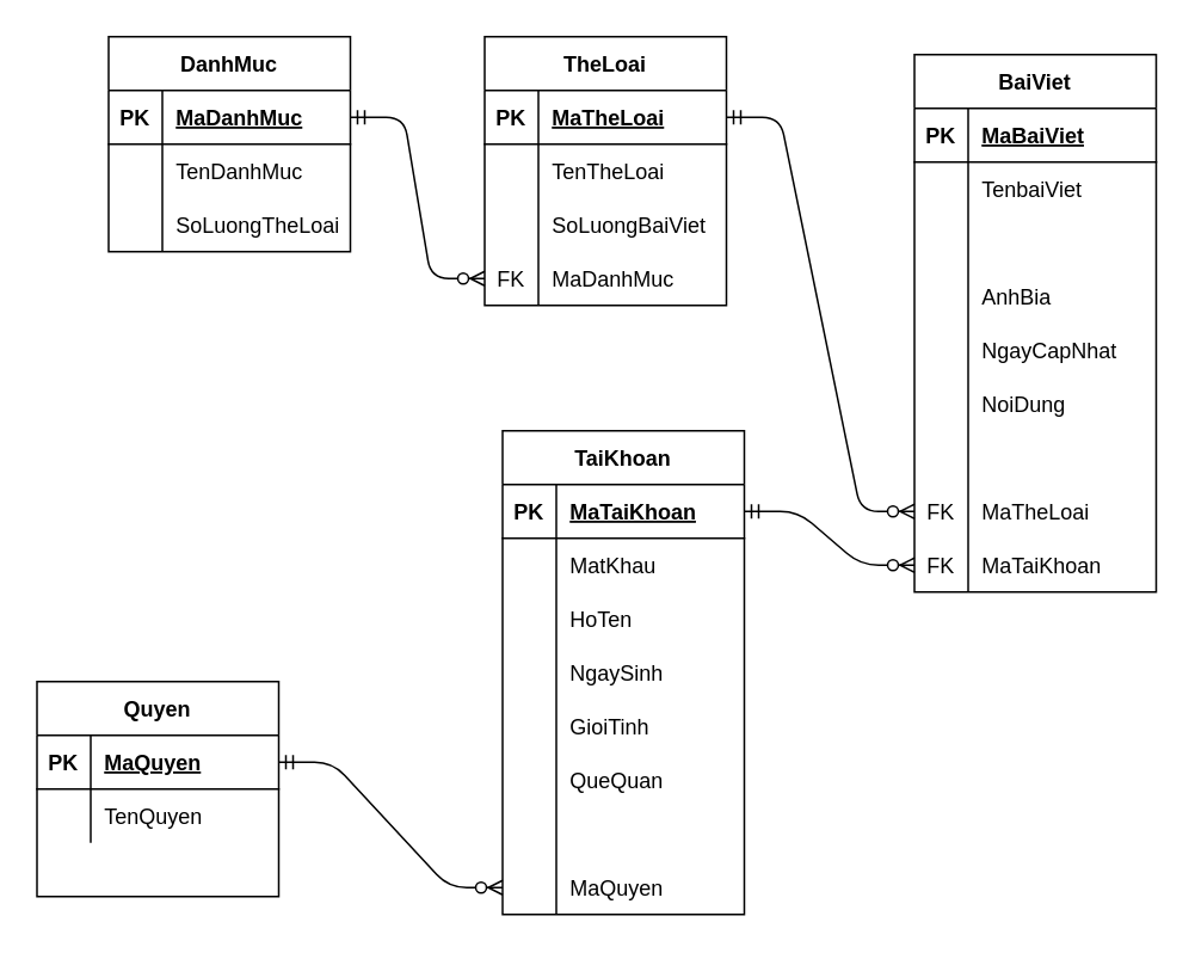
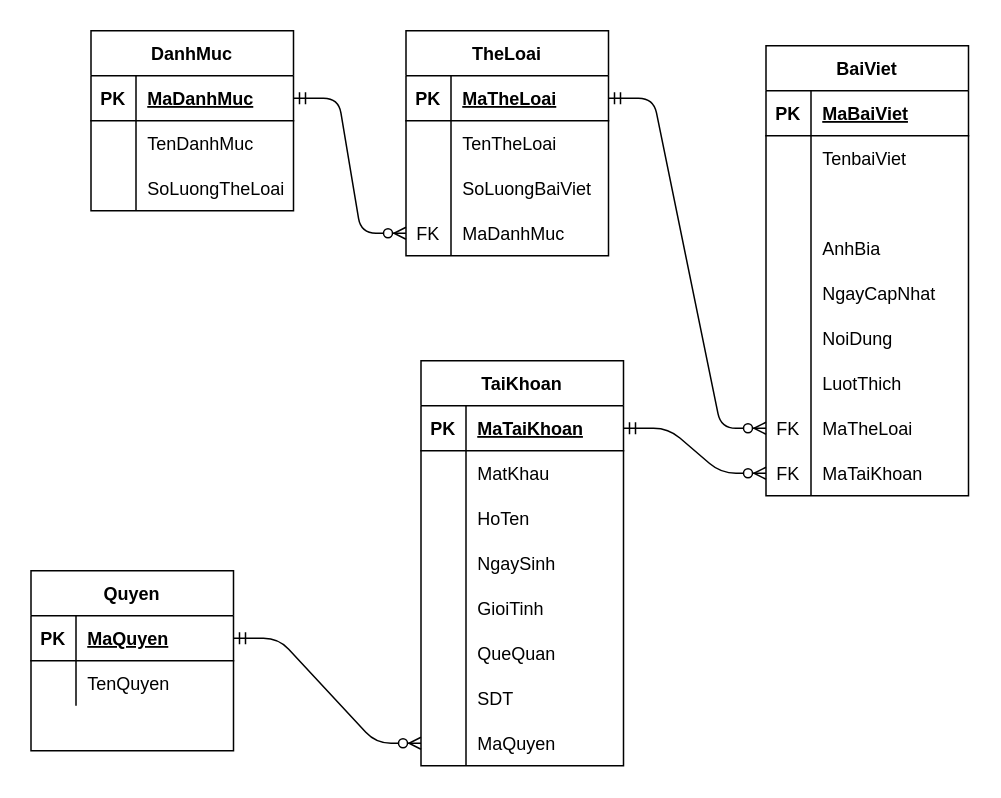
  <mxCell id="0" />
  <mxCell id="1" parent="0" />
  <mxCell id="2" value="DanhMuc" style="shape=table;startSize=30;container=1;collapsible=1;childLayout=tableLayout;fixedRows=1;rowLines=0;fontStyle=1;align=center;resizeLast=1;" parent="1" vertex="1"><mxGeometry x="60" y="20" width="135" height="120" as="geometry" /></mxCell>
  <mxCell id="3" value="" style="shape=partialRectangle;collapsible=0;dropTarget=0;pointerEvents=0;fillColor=none;top=0;left=0;bottom=1;right=0;points=[[0,0.5],[1,0.5]];portConstraint=eastwest;" parent="2" vertex="1"><mxGeometry y="30" width="135" height="30" as="geometry" /></mxCell>
  <mxCell id="4" value="PK" style="shape=partialRectangle;connectable=0;fillColor=none;top=0;left=0;bottom=0;right=0;fontStyle=1;overflow=hidden;" parent="3" vertex="1"><mxGeometry width="30" height="30" as="geometry" /></mxCell>
  <mxCell id="5" value="MaDanhMuc" style="shape=partialRectangle;connectable=0;fillColor=none;top=0;left=0;bottom=0;right=0;align=left;spacingLeft=6;fontStyle=5;overflow=hidden;" parent="3" vertex="1"><mxGeometry x="30" width="105" height="30" as="geometry" /></mxCell>
  <mxCell id="6" value="" style="shape=partialRectangle;collapsible=0;dropTarget=0;pointerEvents=0;fillColor=none;top=0;left=0;bottom=0;right=0;points=[[0,0.5],[1,0.5]];portConstraint=eastwest;" parent="2" vertex="1"><mxGeometry y="60" width="135" height="30" as="geometry" /></mxCell>
  <mxCell id="7" value="" style="shape=partialRectangle;connectable=0;fillColor=none;top=0;left=0;bottom=0;right=0;editable=1;overflow=hidden;" parent="6" vertex="1"><mxGeometry width="30" height="30" as="geometry" /></mxCell>
  <mxCell id="8" value="TenDanhMuc" style="shape=partialRectangle;connectable=0;fillColor=none;top=0;left=0;bottom=0;right=0;align=left;spacingLeft=6;overflow=hidden;" parent="6" vertex="1"><mxGeometry x="30" width="105" height="30" as="geometry" /></mxCell>
  <mxCell id="9" value="" style="shape=partialRectangle;collapsible=0;dropTarget=0;pointerEvents=0;fillColor=none;top=0;left=0;bottom=0;right=0;points=[[0,0.5],[1,0.5]];portConstraint=eastwest;" parent="2" vertex="1"><mxGeometry y="90" width="135" height="30" as="geometry" /></mxCell>
  <mxCell id="10" value="" style="shape=partialRectangle;connectable=0;fillColor=none;top=0;left=0;bottom=0;right=0;editable=1;overflow=hidden;" parent="9" vertex="1"><mxGeometry width="30" height="30" as="geometry" /></mxCell>
  <mxCell id="11" value="SoLuongTheLoai" style="shape=partialRectangle;connectable=0;fillColor=none;top=0;left=0;bottom=0;right=0;align=left;spacingLeft=6;overflow=hidden;" parent="9" vertex="1"><mxGeometry x="30" width="105" height="30" as="geometry" /></mxCell>
  <mxCell id="12" value="TheLoai" style="shape=table;startSize=30;container=1;collapsible=1;childLayout=tableLayout;fixedRows=1;rowLines=0;fontStyle=1;align=center;resizeLast=1;" parent="1" vertex="1"><mxGeometry x="270" y="20" width="135" height="150" as="geometry" /></mxCell>
  <mxCell id="13" value="" style="shape=partialRectangle;collapsible=0;dropTarget=0;pointerEvents=0;fillColor=none;top=0;left=0;bottom=1;right=0;points=[[0,0.5],[1,0.5]];portConstraint=eastwest;" parent="12" vertex="1"><mxGeometry y="30" width="135" height="30" as="geometry" /></mxCell>
  <mxCell id="14" value="PK" style="shape=partialRectangle;connectable=0;fillColor=none;top=0;left=0;bottom=0;right=0;fontStyle=1;overflow=hidden;" parent="13" vertex="1"><mxGeometry width="30" height="30" as="geometry" /></mxCell>
  <mxCell id="15" value="MaTheLoai" style="shape=partialRectangle;connectable=0;fillColor=none;top=0;left=0;bottom=0;right=0;align=left;spacingLeft=6;fontStyle=5;overflow=hidden;" parent="13" vertex="1"><mxGeometry x="30" width="105" height="30" as="geometry" /></mxCell>
  <mxCell id="16" value="" style="shape=partialRectangle;collapsible=0;dropTarget=0;pointerEvents=0;fillColor=none;top=0;left=0;bottom=0;right=0;points=[[0,0.5],[1,0.5]];portConstraint=eastwest;" parent="12" vertex="1"><mxGeometry y="60" width="135" height="30" as="geometry" /></mxCell>
  <mxCell id="17" value="" style="shape=partialRectangle;connectable=0;fillColor=none;top=0;left=0;bottom=0;right=0;editable=1;overflow=hidden;" parent="16" vertex="1"><mxGeometry width="30" height="30" as="geometry" /></mxCell>
  <mxCell id="18" value="TenTheLoai" style="shape=partialRectangle;connectable=0;fillColor=none;top=0;left=0;bottom=0;right=0;align=left;spacingLeft=6;overflow=hidden;" parent="16" vertex="1"><mxGeometry x="30" width="105" height="30" as="geometry" /></mxCell>
  <mxCell id="19" value="" style="shape=partialRectangle;collapsible=0;dropTarget=0;pointerEvents=0;fillColor=none;top=0;left=0;bottom=0;right=0;points=[[0,0.5],[1,0.5]];portConstraint=eastwest;" parent="12" vertex="1"><mxGeometry y="90" width="135" height="30" as="geometry" /></mxCell>
  <mxCell id="20" value="" style="shape=partialRectangle;connectable=0;fillColor=none;top=0;left=0;bottom=0;right=0;editable=1;overflow=hidden;" parent="19" vertex="1"><mxGeometry width="30" height="30" as="geometry" /></mxCell>
  <mxCell id="21" value="SoLuongBaiViet" style="shape=partialRectangle;connectable=0;fillColor=none;top=0;left=0;bottom=0;right=0;align=left;spacingLeft=6;overflow=hidden;" parent="19" vertex="1"><mxGeometry x="30" width="105" height="30" as="geometry" /></mxCell>
  <mxCell id="22" value="" style="shape=partialRectangle;collapsible=0;dropTarget=0;pointerEvents=0;fillColor=none;top=0;left=0;bottom=0;right=0;points=[[0,0.5],[1,0.5]];portConstraint=eastwest;" parent="12" vertex="1"><mxGeometry y="120" width="135" height="30" as="geometry" /></mxCell>
  <mxCell id="23" value="FK" style="shape=partialRectangle;connectable=0;fillColor=none;top=0;left=0;bottom=0;right=0;editable=1;overflow=hidden;" parent="22" vertex="1"><mxGeometry width="30" height="30" as="geometry" /></mxCell>
  <mxCell id="24" value="MaDanhMuc" style="shape=partialRectangle;connectable=0;fillColor=none;top=0;left=0;bottom=0;right=0;align=left;spacingLeft=6;overflow=hidden;" parent="22" vertex="1"><mxGeometry x="30" width="105" height="30" as="geometry" /></mxCell>
  <mxCell id="25" value="BaiViet" style="shape=table;startSize=30;container=1;collapsible=1;childLayout=tableLayout;fixedRows=1;rowLines=0;fontStyle=1;align=center;resizeLast=1;" parent="1" vertex="1"><mxGeometry x="510" y="30" width="135" height="300" as="geometry" /></mxCell>
  <mxCell id="26" value="" style="shape=partialRectangle;collapsible=0;dropTarget=0;pointerEvents=0;fillColor=none;top=0;left=0;bottom=1;right=0;points=[[0,0.5],[1,0.5]];portConstraint=eastwest;" parent="25" vertex="1"><mxGeometry y="30" width="135" height="30" as="geometry" /></mxCell>
  <mxCell id="27" value="PK" style="shape=partialRectangle;connectable=0;fillColor=none;top=0;left=0;bottom=0;right=0;fontStyle=1;overflow=hidden;" parent="26" vertex="1"><mxGeometry width="30" height="30" as="geometry" /></mxCell>
  <mxCell id="28" value="MaBaiViet" style="shape=partialRectangle;connectable=0;fillColor=none;top=0;left=0;bottom=0;right=0;align=left;spacingLeft=6;fontStyle=5;overflow=hidden;" parent="26" vertex="1"><mxGeometry x="30" width="105" height="30" as="geometry" /></mxCell>
  <mxCell id="29" value="" style="shape=partialRectangle;collapsible=0;dropTarget=0;pointerEvents=0;fillColor=none;top=0;left=0;bottom=0;right=0;points=[[0,0.5],[1,0.5]];portConstraint=eastwest;" parent="25" vertex="1"><mxGeometry y="60" width="135" height="30" as="geometry" /></mxCell>
  <mxCell id="30" value="" style="shape=partialRectangle;connectable=0;fillColor=none;top=0;left=0;bottom=0;right=0;editable=1;overflow=hidden;" parent="29" vertex="1"><mxGeometry width="30" height="30" as="geometry" /></mxCell>
  <mxCell id="31" value="TenbaiViet" style="shape=partialRectangle;connectable=0;fillColor=none;top=0;left=0;bottom=0;right=0;align=left;spacingLeft=6;overflow=hidden;" parent="29" vertex="1"><mxGeometry x="30" width="105" height="30" as="geometry" /></mxCell>
  <mxCell id="32" value="" style="shape=partialRectangle;collapsible=0;dropTarget=0;pointerEvents=0;fillColor=none;top=0;left=0;bottom=0;right=0;points=[[0,0.5],[1,0.5]];portConstraint=eastwest;" parent="25" vertex="1"><mxGeometry y="90" width="135" height="30" as="geometry" /></mxCell>
  <mxCell id="33" value="" style="shape=partialRectangle;connectable=0;fillColor=none;top=0;left=0;bottom=0;right=0;editable=1;overflow=hidden;" parent="32" vertex="1"><mxGeometry width="30" height="30" as="geometry" /></mxCell>
  <mxCell id="34" value="" style="shape=partialRectangle;collapsible=0;dropTarget=0;pointerEvents=0;fillColor=none;top=0;left=0;bottom=0;right=0;points=[[0,0.5],[1,0.5]];portConstraint=eastwest;" vertex="1" parent="25"><mxGeometry y="120" width="135" height="30" as="geometry" /></mxCell>
  <mxCell id="35" value="" style="shape=partialRectangle;connectable=0;fillColor=none;top=0;left=0;bottom=0;right=0;editable=1;overflow=hidden;" vertex="1" parent="34"><mxGeometry width="30" height="30" as="geometry" /></mxCell>
  <mxCell id="36" value="AnhBia" style="shape=partialRectangle;connectable=0;fillColor=none;top=0;left=0;bottom=0;right=0;align=left;spacingLeft=6;overflow=hidden;" vertex="1" parent="34"><mxGeometry x="30" width="105" height="30" as="geometry" /></mxCell>
  <mxCell id="37" value="" style="shape=partialRectangle;collapsible=0;dropTarget=0;pointerEvents=0;fillColor=none;top=0;left=0;bottom=0;right=0;points=[[0,0.5],[1,0.5]];portConstraint=eastwest;" parent="25" vertex="1"><mxGeometry y="150" width="135" height="30" as="geometry" /></mxCell>
  <mxCell id="38" value="" style="shape=partialRectangle;connectable=0;fillColor=none;top=0;left=0;bottom=0;right=0;editable=1;overflow=hidden;" parent="37" vertex="1"><mxGeometry width="30" height="30" as="geometry" /></mxCell>
  <mxCell id="39" value="NgayCapNhat" style="shape=partialRectangle;connectable=0;fillColor=none;top=0;left=0;bottom=0;right=0;align=left;spacingLeft=6;overflow=hidden;" parent="37" vertex="1"><mxGeometry x="30" width="105" height="30" as="geometry" /></mxCell>
  <mxCell id="40" value="" style="shape=partialRectangle;collapsible=0;dropTarget=0;pointerEvents=0;fillColor=none;top=0;left=0;bottom=0;right=0;points=[[0,0.5],[1,0.5]];portConstraint=eastwest;" parent="25" vertex="1"><mxGeometry y="180" width="135" height="30" as="geometry" /></mxCell>
  <mxCell id="41" value="" style="shape=partialRectangle;connectable=0;fillColor=none;top=0;left=0;bottom=0;right=0;editable=1;overflow=hidden;" parent="40" vertex="1"><mxGeometry width="30" height="30" as="geometry" /></mxCell>
  <mxCell id="42" value="NoiDung" style="shape=partialRectangle;connectable=0;fillColor=none;top=0;left=0;bottom=0;right=0;align=left;spacingLeft=6;overflow=hidden;" parent="40" vertex="1"><mxGeometry x="30" width="105" height="30" as="geometry" /></mxCell>
  <mxCell id="43" value="" style="shape=partialRectangle;collapsible=0;dropTarget=0;pointerEvents=0;fillColor=none;top=0;left=0;bottom=0;right=0;points=[[0,0.5],[1,0.5]];portConstraint=eastwest;" parent="25" vertex="1"><mxGeometry y="210" width="135" height="30" as="geometry" /></mxCell>
  <mxCell id="44" value="" style="shape=partialRectangle;connectable=0;fillColor=none;top=0;left=0;bottom=0;right=0;editable=1;overflow=hidden;" parent="43" vertex="1"><mxGeometry width="30" height="30" as="geometry" /></mxCell>
+ <mxCell id="45" value="LuotThich" style="shape=partialRectangle;connectable=0;fillColor=none;top=0;left=0;bottom=0;right=0;align=left;spacingLeft=6;overflow=hidden;" parent="43" vertex="1"><mxGeometry x="30" width="105" height="30" as="geometry" /></mxCell>
  <mxCell id="46" value="" style="shape=partialRectangle;collapsible=0;dropTarget=0;pointerEvents=0;fillColor=none;top=0;left=0;bottom=0;right=0;points=[[0,0.5],[1,0.5]];portConstraint=eastwest;" parent="25" vertex="1"><mxGeometry y="240" width="135" height="30" as="geometry" /></mxCell>
  <mxCell id="47" value="FK" style="shape=partialRectangle;connectable=0;fillColor=none;top=0;left=0;bottom=0;right=0;editable=1;overflow=hidden;" parent="46" vertex="1"><mxGeometry width="30" height="30" as="geometry" /></mxCell>
  <mxCell id="48" value="MaTheLoai" style="shape=partialRectangle;connectable=0;fillColor=none;top=0;left=0;bottom=0;right=0;align=left;spacingLeft=6;overflow=hidden;" parent="46" vertex="1"><mxGeometry x="30" width="105" height="30" as="geometry" /></mxCell>
  <mxCell id="49" value="" style="shape=partialRectangle;collapsible=0;dropTarget=0;pointerEvents=0;fillColor=none;top=0;left=0;bottom=0;right=0;points=[[0,0.5],[1,0.5]];portConstraint=eastwest;" parent="25" vertex="1"><mxGeometry y="270" width="135" height="30" as="geometry" /></mxCell>
  <mxCell id="50" value="FK" style="shape=partialRectangle;connectable=0;fillColor=none;top=0;left=0;bottom=0;right=0;editable=1;overflow=hidden;" parent="49" vertex="1"><mxGeometry width="30" height="30" as="geometry" /></mxCell>
  <mxCell id="51" value="MaTaiKhoan" style="shape=partialRectangle;connectable=0;fillColor=none;top=0;left=0;bottom=0;right=0;align=left;spacingLeft=6;overflow=hidden;" parent="49" vertex="1"><mxGeometry x="30" width="105" height="30" as="geometry" /></mxCell>
  <mxCell id="52" value="" style="edgeStyle=entityRelationEdgeStyle;fontSize=12;html=1;endArrow=ERzeroToMany;startArrow=ERmandOne;exitX=1;exitY=0.5;exitDx=0;exitDy=0;" parent="1" source="3" target="22" edge="1"><mxGeometry width="100" height="100" relative="1" as="geometry"><mxPoint x="370" y="320" as="sourcePoint" /><mxPoint x="470" y="220" as="targetPoint" /></mxGeometry></mxCell>
  <mxCell id="53" value="" style="edgeStyle=entityRelationEdgeStyle;fontSize=12;html=1;endArrow=ERzeroToMany;startArrow=ERmandOne;exitX=1;exitY=0.5;exitDx=0;exitDy=0;" parent="1" source="13" target="46" edge="1"><mxGeometry width="100" height="100" relative="1" as="geometry"><mxPoint x="205" y="75" as="sourcePoint" /><mxPoint x="280" y="165" as="targetPoint" /></mxGeometry></mxCell>
  <mxCell id="54" value="TaiKhoan" style="shape=table;startSize=30;container=1;collapsible=1;childLayout=tableLayout;fixedRows=1;rowLines=0;fontStyle=1;align=center;resizeLast=1;" parent="1" vertex="1"><mxGeometry x="280" y="240" width="135" height="270" as="geometry" /></mxCell>
  <mxCell id="55" value="" style="shape=partialRectangle;collapsible=0;dropTarget=0;pointerEvents=0;fillColor=none;top=0;left=0;bottom=1;right=0;points=[[0,0.5],[1,0.5]];portConstraint=eastwest;" parent="54" vertex="1"><mxGeometry y="30" width="135" height="30" as="geometry" /></mxCell>
  <mxCell id="56" value="PK" style="shape=partialRectangle;connectable=0;fillColor=none;top=0;left=0;bottom=0;right=0;fontStyle=1;overflow=hidden;" parent="55" vertex="1"><mxGeometry width="30" height="30" as="geometry" /></mxCell>
  <mxCell id="57" value="MaTaiKhoan" style="shape=partialRectangle;connectable=0;fillColor=none;top=0;left=0;bottom=0;right=0;align=left;spacingLeft=6;fontStyle=5;overflow=hidden;" parent="55" vertex="1"><mxGeometry x="30" width="105" height="30" as="geometry" /></mxCell>
  <mxCell id="58" value="" style="shape=partialRectangle;collapsible=0;dropTarget=0;pointerEvents=0;fillColor=none;top=0;left=0;bottom=0;right=0;points=[[0,0.5],[1,0.5]];portConstraint=eastwest;" parent="54" vertex="1"><mxGeometry y="60" width="135" height="30" as="geometry" /></mxCell>
  <mxCell id="59" value="" style="shape=partialRectangle;connectable=0;fillColor=none;top=0;left=0;bottom=0;right=0;editable=1;overflow=hidden;" parent="58" vertex="1"><mxGeometry width="30" height="30" as="geometry" /></mxCell>
  <mxCell id="60" value="MatKhau" style="shape=partialRectangle;connectable=0;fillColor=none;top=0;left=0;bottom=0;right=0;align=left;spacingLeft=6;overflow=hidden;" parent="58" vertex="1"><mxGeometry x="30" width="105" height="30" as="geometry" /></mxCell>
  <mxCell id="61" value="" style="shape=partialRectangle;collapsible=0;dropTarget=0;pointerEvents=0;fillColor=none;top=0;left=0;bottom=0;right=0;points=[[0,0.5],[1,0.5]];portConstraint=eastwest;" parent="54" vertex="1"><mxGeometry y="90" width="135" height="30" as="geometry" /></mxCell>
  <mxCell id="62" value="" style="shape=partialRectangle;connectable=0;fillColor=none;top=0;left=0;bottom=0;right=0;editable=1;overflow=hidden;" parent="61" vertex="1"><mxGeometry width="30" height="30" as="geometry" /></mxCell>
  <mxCell id="63" value="HoTen" style="shape=partialRectangle;connectable=0;fillColor=none;top=0;left=0;bottom=0;right=0;align=left;spacingLeft=6;overflow=hidden;" parent="61" vertex="1"><mxGeometry x="30" width="105" height="30" as="geometry" /></mxCell>
  <mxCell id="64" value="" style="shape=partialRectangle;collapsible=0;dropTarget=0;pointerEvents=0;fillColor=none;top=0;left=0;bottom=0;right=0;points=[[0,0.5],[1,0.5]];portConstraint=eastwest;" parent="54" vertex="1"><mxGeometry y="120" width="135" height="30" as="geometry" /></mxCell>
  <mxCell id="65" value="" style="shape=partialRectangle;connectable=0;fillColor=none;top=0;left=0;bottom=0;right=0;editable=1;overflow=hidden;" parent="64" vertex="1"><mxGeometry width="30" height="30" as="geometry" /></mxCell>
  <mxCell id="66" value="NgaySinh" style="shape=partialRectangle;connectable=0;fillColor=none;top=0;left=0;bottom=0;right=0;align=left;spacingLeft=6;overflow=hidden;" parent="64" vertex="1"><mxGeometry x="30" width="105" height="30" as="geometry" /></mxCell>
  <mxCell id="67" value="" style="shape=partialRectangle;collapsible=0;dropTarget=0;pointerEvents=0;fillColor=none;top=0;left=0;bottom=0;right=0;points=[[0,0.5],[1,0.5]];portConstraint=eastwest;" parent="54" vertex="1"><mxGeometry y="150" width="135" height="30" as="geometry" /></mxCell>
  <mxCell id="68" value="" style="shape=partialRectangle;connectable=0;fillColor=none;top=0;left=0;bottom=0;right=0;editable=1;overflow=hidden;" parent="67" vertex="1"><mxGeometry width="30" height="30" as="geometry" /></mxCell>
  <mxCell id="69" value="GioiTinh" style="shape=partialRectangle;connectable=0;fillColor=none;top=0;left=0;bottom=0;right=0;align=left;spacingLeft=6;overflow=hidden;" parent="67" vertex="1"><mxGeometry x="30" width="105" height="30" as="geometry" /></mxCell>
  <mxCell id="70" value="" style="shape=partialRectangle;collapsible=0;dropTarget=0;pointerEvents=0;fillColor=none;top=0;left=0;bottom=0;right=0;points=[[0,0.5],[1,0.5]];portConstraint=eastwest;" parent="54" vertex="1"><mxGeometry y="180" width="135" height="30" as="geometry" /></mxCell>
  <mxCell id="71" value="" style="shape=partialRectangle;connectable=0;fillColor=none;top=0;left=0;bottom=0;right=0;editable=1;overflow=hidden;" parent="70" vertex="1"><mxGeometry width="30" height="30" as="geometry" /></mxCell>
  <mxCell id="72" value="QueQuan" style="shape=partialRectangle;connectable=0;fillColor=none;top=0;left=0;bottom=0;right=0;align=left;spacingLeft=6;overflow=hidden;" parent="70" vertex="1"><mxGeometry x="30" width="105" height="30" as="geometry" /></mxCell>
  <mxCell id="73" value="" style="shape=partialRectangle;collapsible=0;dropTarget=0;pointerEvents=0;fillColor=none;top=0;left=0;bottom=0;right=0;points=[[0,0.5],[1,0.5]];portConstraint=eastwest;" parent="54" vertex="1"><mxGeometry y="210" width="135" height="30" as="geometry" /></mxCell>
  <mxCell id="74" value="" style="shape=partialRectangle;connectable=0;fillColor=none;top=0;left=0;bottom=0;right=0;editable=1;overflow=hidden;" parent="73" vertex="1"><mxGeometry width="30" height="30" as="geometry" /></mxCell>
+ <mxCell id="75" value="SDT" style="shape=partialRectangle;connectable=0;fillColor=none;top=0;left=0;bottom=0;right=0;align=left;spacingLeft=6;overflow=hidden;" parent="73" vertex="1"><mxGeometry x="30" width="105" height="30" as="geometry" /></mxCell>
  <mxCell id="76" value="" style="shape=partialRectangle;collapsible=0;dropTarget=0;pointerEvents=0;fillColor=none;top=0;left=0;bottom=0;right=0;points=[[0,0.5],[1,0.5]];portConstraint=eastwest;" parent="54" vertex="1"><mxGeometry y="240" width="135" height="30" as="geometry" /></mxCell>
  <mxCell id="77" value="" style="shape=partialRectangle;connectable=0;fillColor=none;top=0;left=0;bottom=0;right=0;editable=1;overflow=hidden;" parent="76" vertex="1"><mxGeometry width="30" height="30" as="geometry" /></mxCell>
  <mxCell id="78" value="MaQuyen" style="shape=partialRectangle;connectable=0;fillColor=none;top=0;left=0;bottom=0;right=0;align=left;spacingLeft=6;overflow=hidden;" parent="76" vertex="1"><mxGeometry x="30" width="105" height="30" as="geometry" /></mxCell>
  <mxCell id="79" value="Quyen" style="shape=table;startSize=30;container=1;collapsible=1;childLayout=tableLayout;fixedRows=1;rowLines=0;fontStyle=1;align=center;resizeLast=1;" parent="1" vertex="1"><mxGeometry x="20" y="380" width="135" height="120" as="geometry" /></mxCell>
  <mxCell id="80" value="" style="shape=partialRectangle;collapsible=0;dropTarget=0;pointerEvents=0;fillColor=none;top=0;left=0;bottom=1;right=0;points=[[0,0.5],[1,0.5]];portConstraint=eastwest;" parent="79" vertex="1"><mxGeometry y="30" width="135" height="30" as="geometry" /></mxCell>
  <mxCell id="81" value="PK" style="shape=partialRectangle;connectable=0;fillColor=none;top=0;left=0;bottom=0;right=0;fontStyle=1;overflow=hidden;" parent="80" vertex="1"><mxGeometry width="30" height="30" as="geometry" /></mxCell>
  <mxCell id="82" value="MaQuyen" style="shape=partialRectangle;connectable=0;fillColor=none;top=0;left=0;bottom=0;right=0;align=left;spacingLeft=6;fontStyle=5;overflow=hidden;" parent="80" vertex="1"><mxGeometry x="30" width="105" height="30" as="geometry" /></mxCell>
  <mxCell id="83" value="" style="shape=partialRectangle;collapsible=0;dropTarget=0;pointerEvents=0;fillColor=none;top=0;left=0;bottom=0;right=0;points=[[0,0.5],[1,0.5]];portConstraint=eastwest;" parent="79" vertex="1"><mxGeometry y="60" width="135" height="30" as="geometry" /></mxCell>
  <mxCell id="84" value="" style="shape=partialRectangle;connectable=0;fillColor=none;top=0;left=0;bottom=0;right=0;editable=1;overflow=hidden;" parent="83" vertex="1"><mxGeometry width="30" height="30" as="geometry" /></mxCell>
  <mxCell id="85" value="TenQuyen" style="shape=partialRectangle;connectable=0;fillColor=none;top=0;left=0;bottom=0;right=0;align=left;spacingLeft=6;overflow=hidden;" parent="83" vertex="1"><mxGeometry x="30" width="105" height="30" as="geometry" /></mxCell>
  <mxCell id="86" value="" style="shape=partialRectangle;collapsible=0;dropTarget=0;pointerEvents=0;fillColor=none;top=0;left=0;bottom=0;right=0;points=[[0,0.5],[1,0.5]];portConstraint=eastwest;" parent="79" vertex="1"><mxGeometry y="90" width="135" height="30" as="geometry" /></mxCell>
  <mxCell id="87" value="" style="shape=partialRectangle;connectable=0;fillColor=none;top=0;left=0;bottom=0;right=0;editable=1;overflow=hidden;" parent="86" vertex="1"><mxGeometry width="30" height="30" as="geometry" /></mxCell>
  <mxCell id="88" value="" style="edgeStyle=entityRelationEdgeStyle;fontSize=12;html=1;endArrow=ERzeroToMany;startArrow=ERmandOne;exitX=1;exitY=0.5;exitDx=0;exitDy=0;" parent="1" source="80" target="76" edge="1"><mxGeometry width="100" height="100" relative="1" as="geometry"><mxPoint x="360" y="320" as="sourcePoint" /><mxPoint x="460" y="220" as="targetPoint" /></mxGeometry></mxCell>
  <mxCell id="89" value="" style="edgeStyle=entityRelationEdgeStyle;fontSize=12;html=1;endArrow=ERzeroToMany;startArrow=ERmandOne;entryX=0;entryY=0.5;entryDx=0;entryDy=0;" parent="1" source="55" target="49" edge="1"><mxGeometry width="100" height="100" relative="1" as="geometry"><mxPoint x="165" y="435" as="sourcePoint" /><mxPoint x="290" y="505" as="targetPoint" /></mxGeometry></mxCell>
